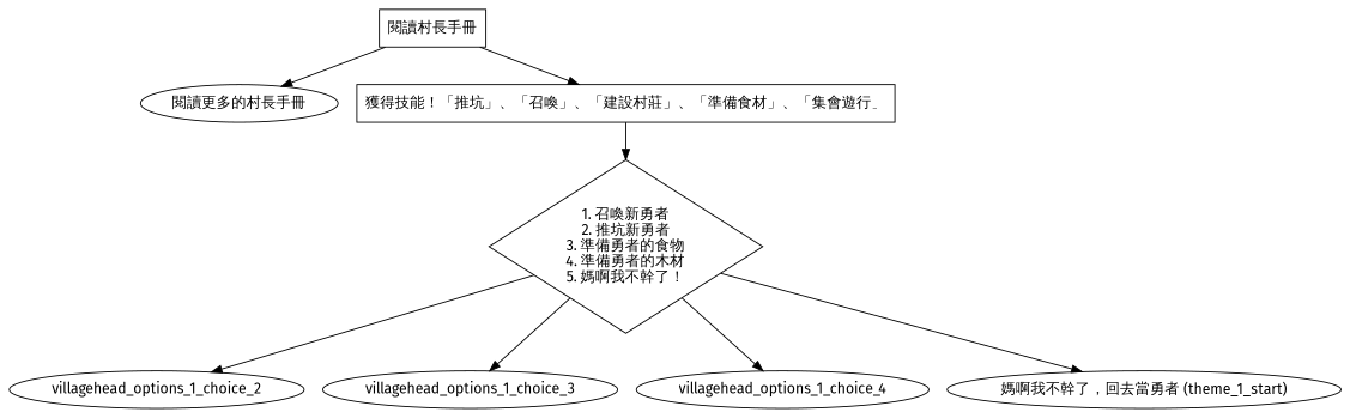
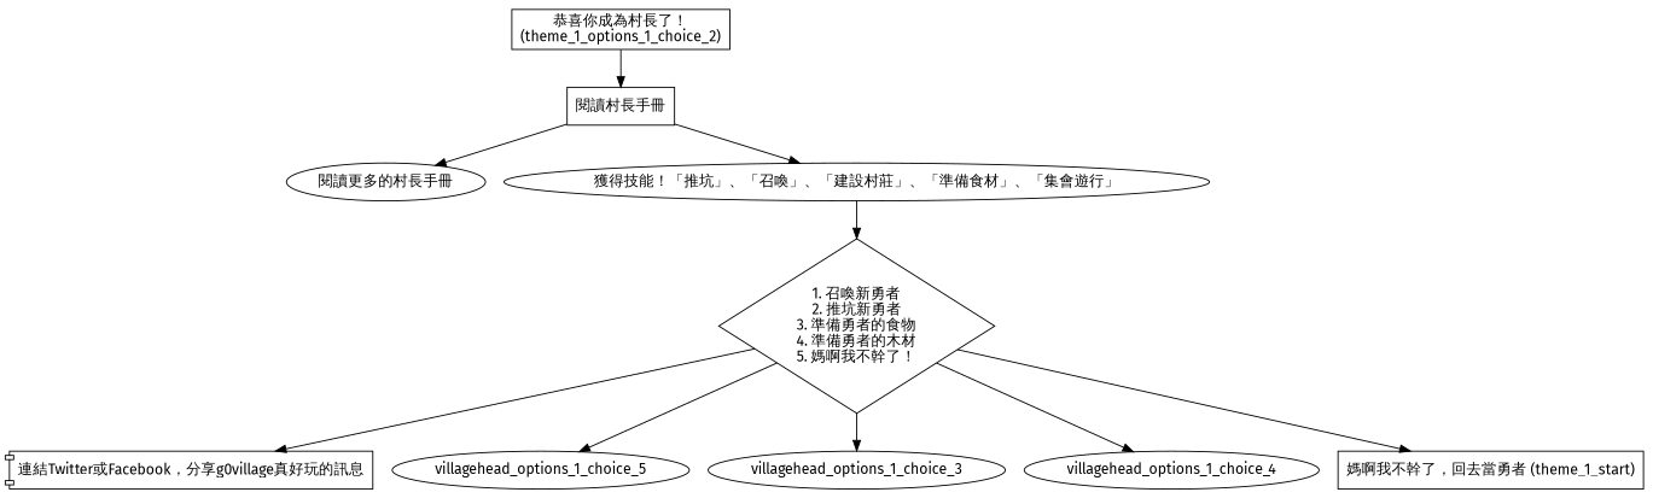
  digraph {
    fontname="Fira Sans"
    node [fontname="Fira Sans"]
    edge [fontname="Fira Sans"]
+   n1 [label="恭喜你成為村長了！\n(theme_1_options_1_choice_2)" shape=box]
    n2 [label="閱讀村長手冊" shape=box]
    n3 [label="閱讀更多的村長手冊" shape=ellipse]
-   n4 [label="獲得技能！「推坑」、「召喚」、「建設村莊」、「準備食材」、「集會遊行」" shape=box]
+   n4 [label="獲得技能！「推坑」、「召喚」、「建設村莊」、「準備食材」、「集會遊行」" shape=ellipse]
    n5 [label="1. 召喚新勇者\n2. 推坑新勇者\n3. 準備勇者的食物\n4. 準備勇者的木材\n5. 媽啊我不幹了！" shape=diamond]
-   villagehead_options_1_choice_2
+   n6 [label="連結Twitter或Facebook，分享g0village真好玩的訊息" shape=component]
+   villagehead_options_1_choice_2 [label=villagehead_options_1_choice_5]
    villagehead_options_1_choice_3
    villagehead_options_1_choice_4
-   n10 [label="媽啊我不幹了，回去當勇者 (theme_1_start)"]
+   n10 [label="媽啊我不幹了，回去當勇者 (theme_1_start)" shape=box]
+   n1 -> n2
    n2 -> n3
    n2 -> n4
    n4 -> n5
+   n5 -> n6
    n5 -> villagehead_options_1_choice_2
    n5 -> villagehead_options_1_choice_3
    n5 -> villagehead_options_1_choice_4
    n5 -> n10
  }
